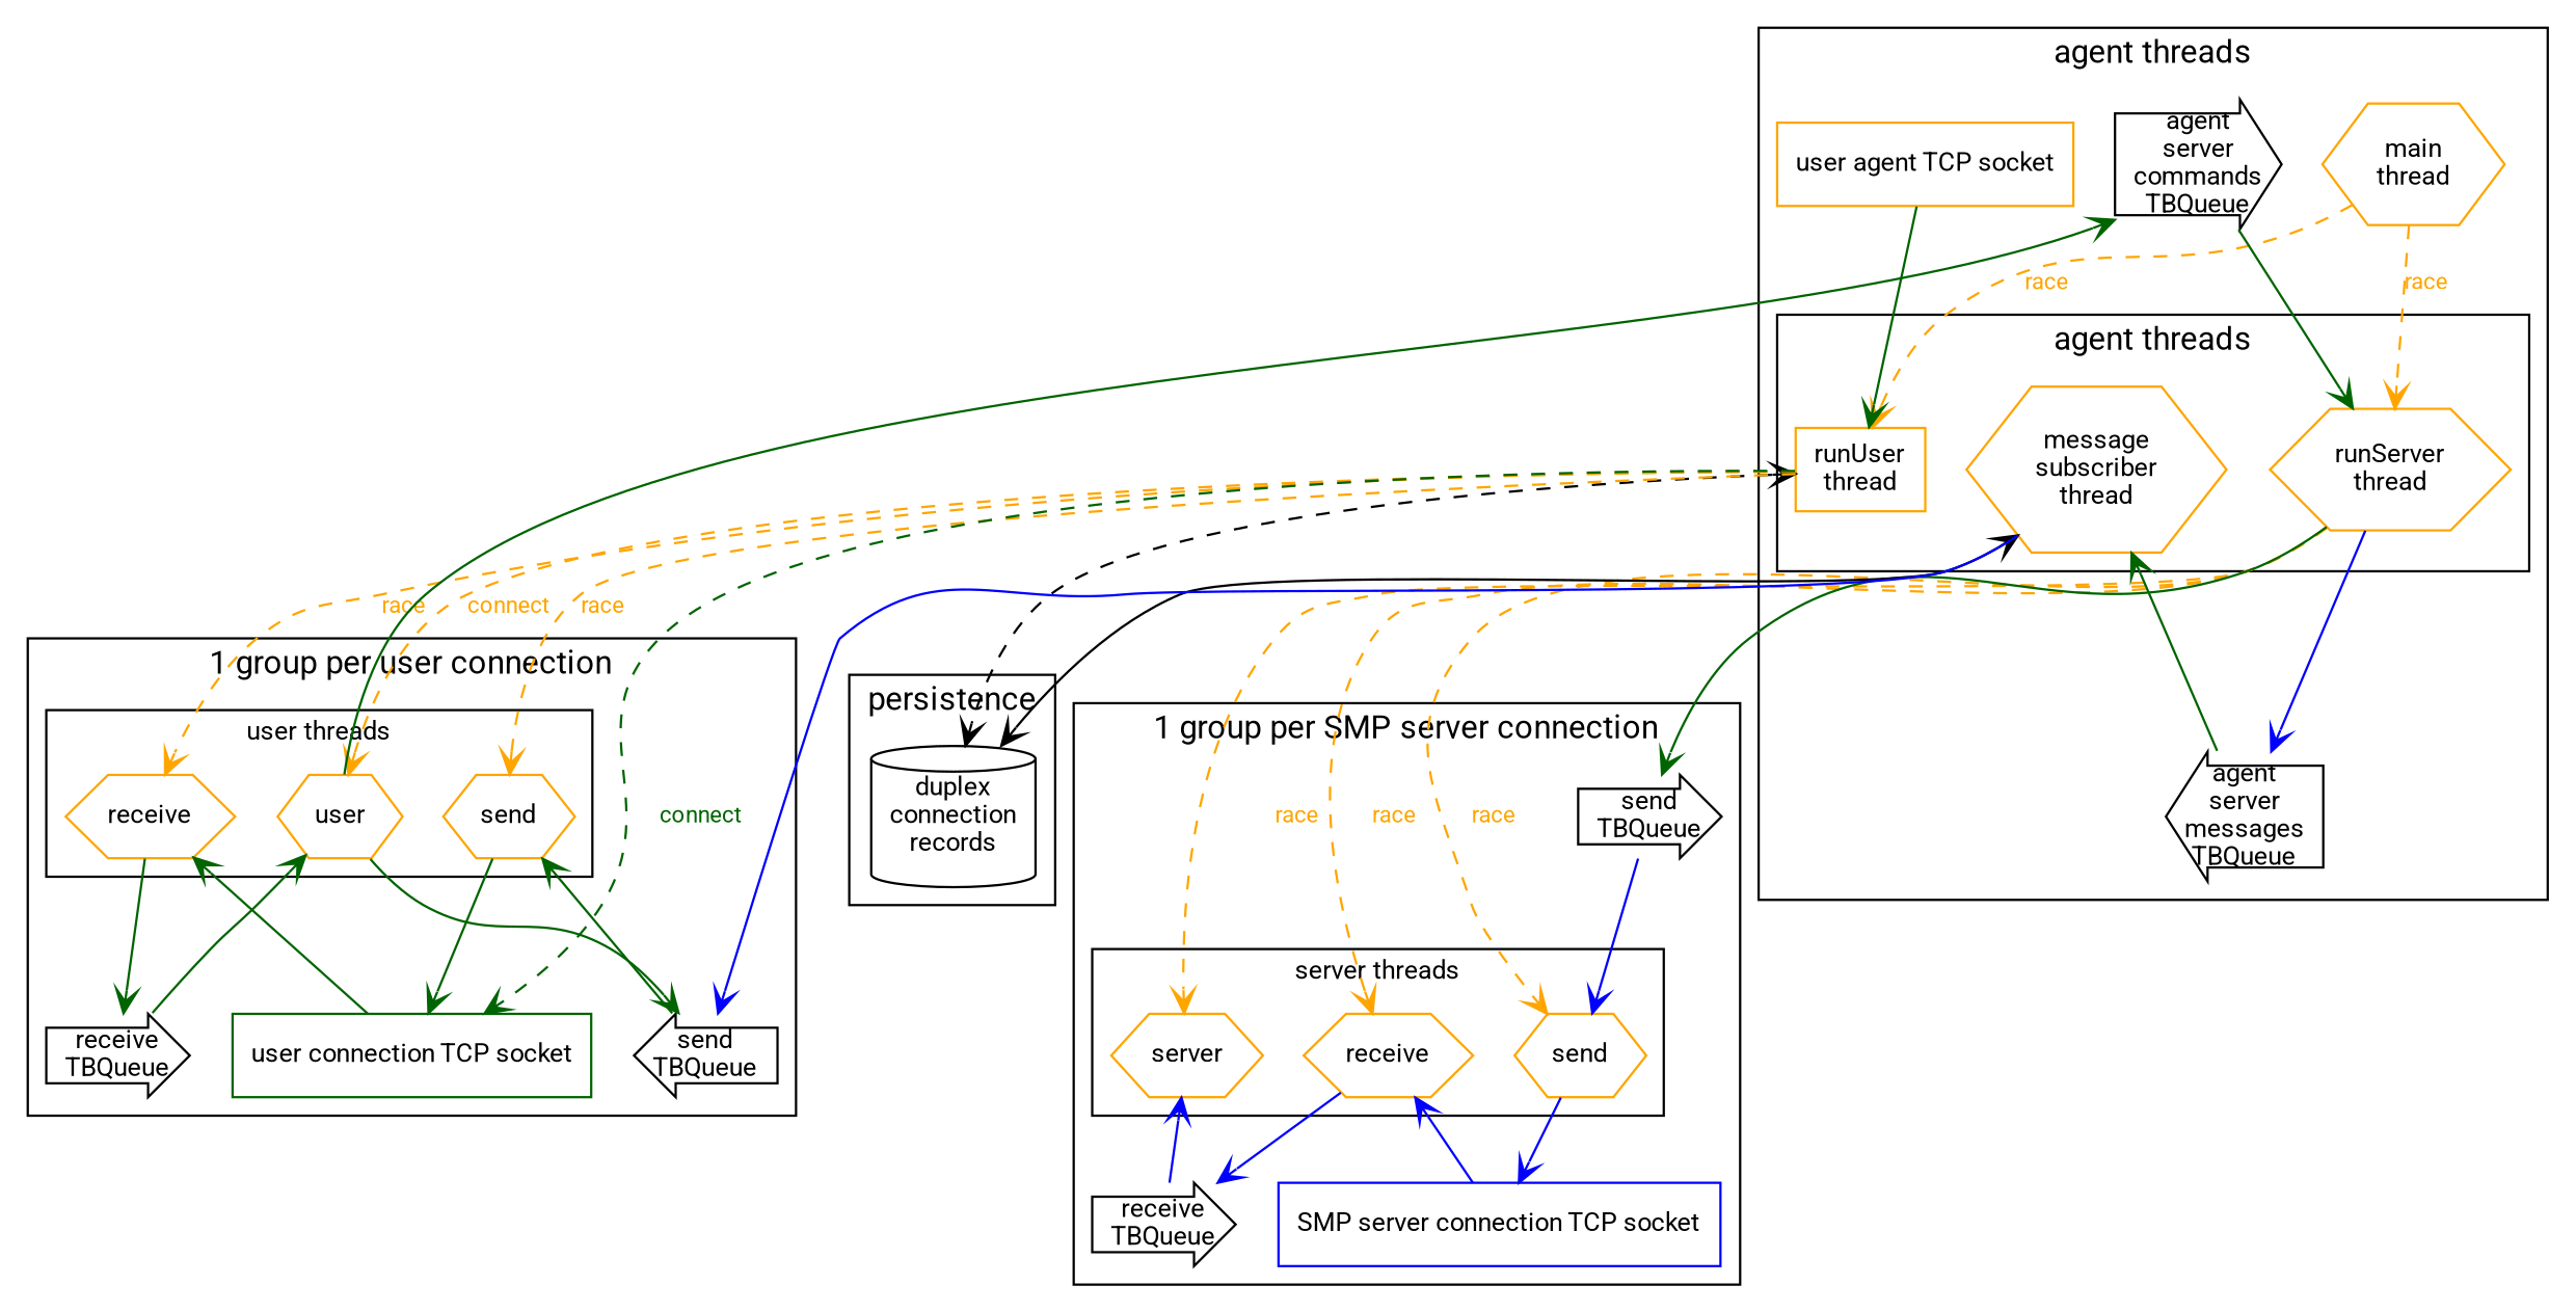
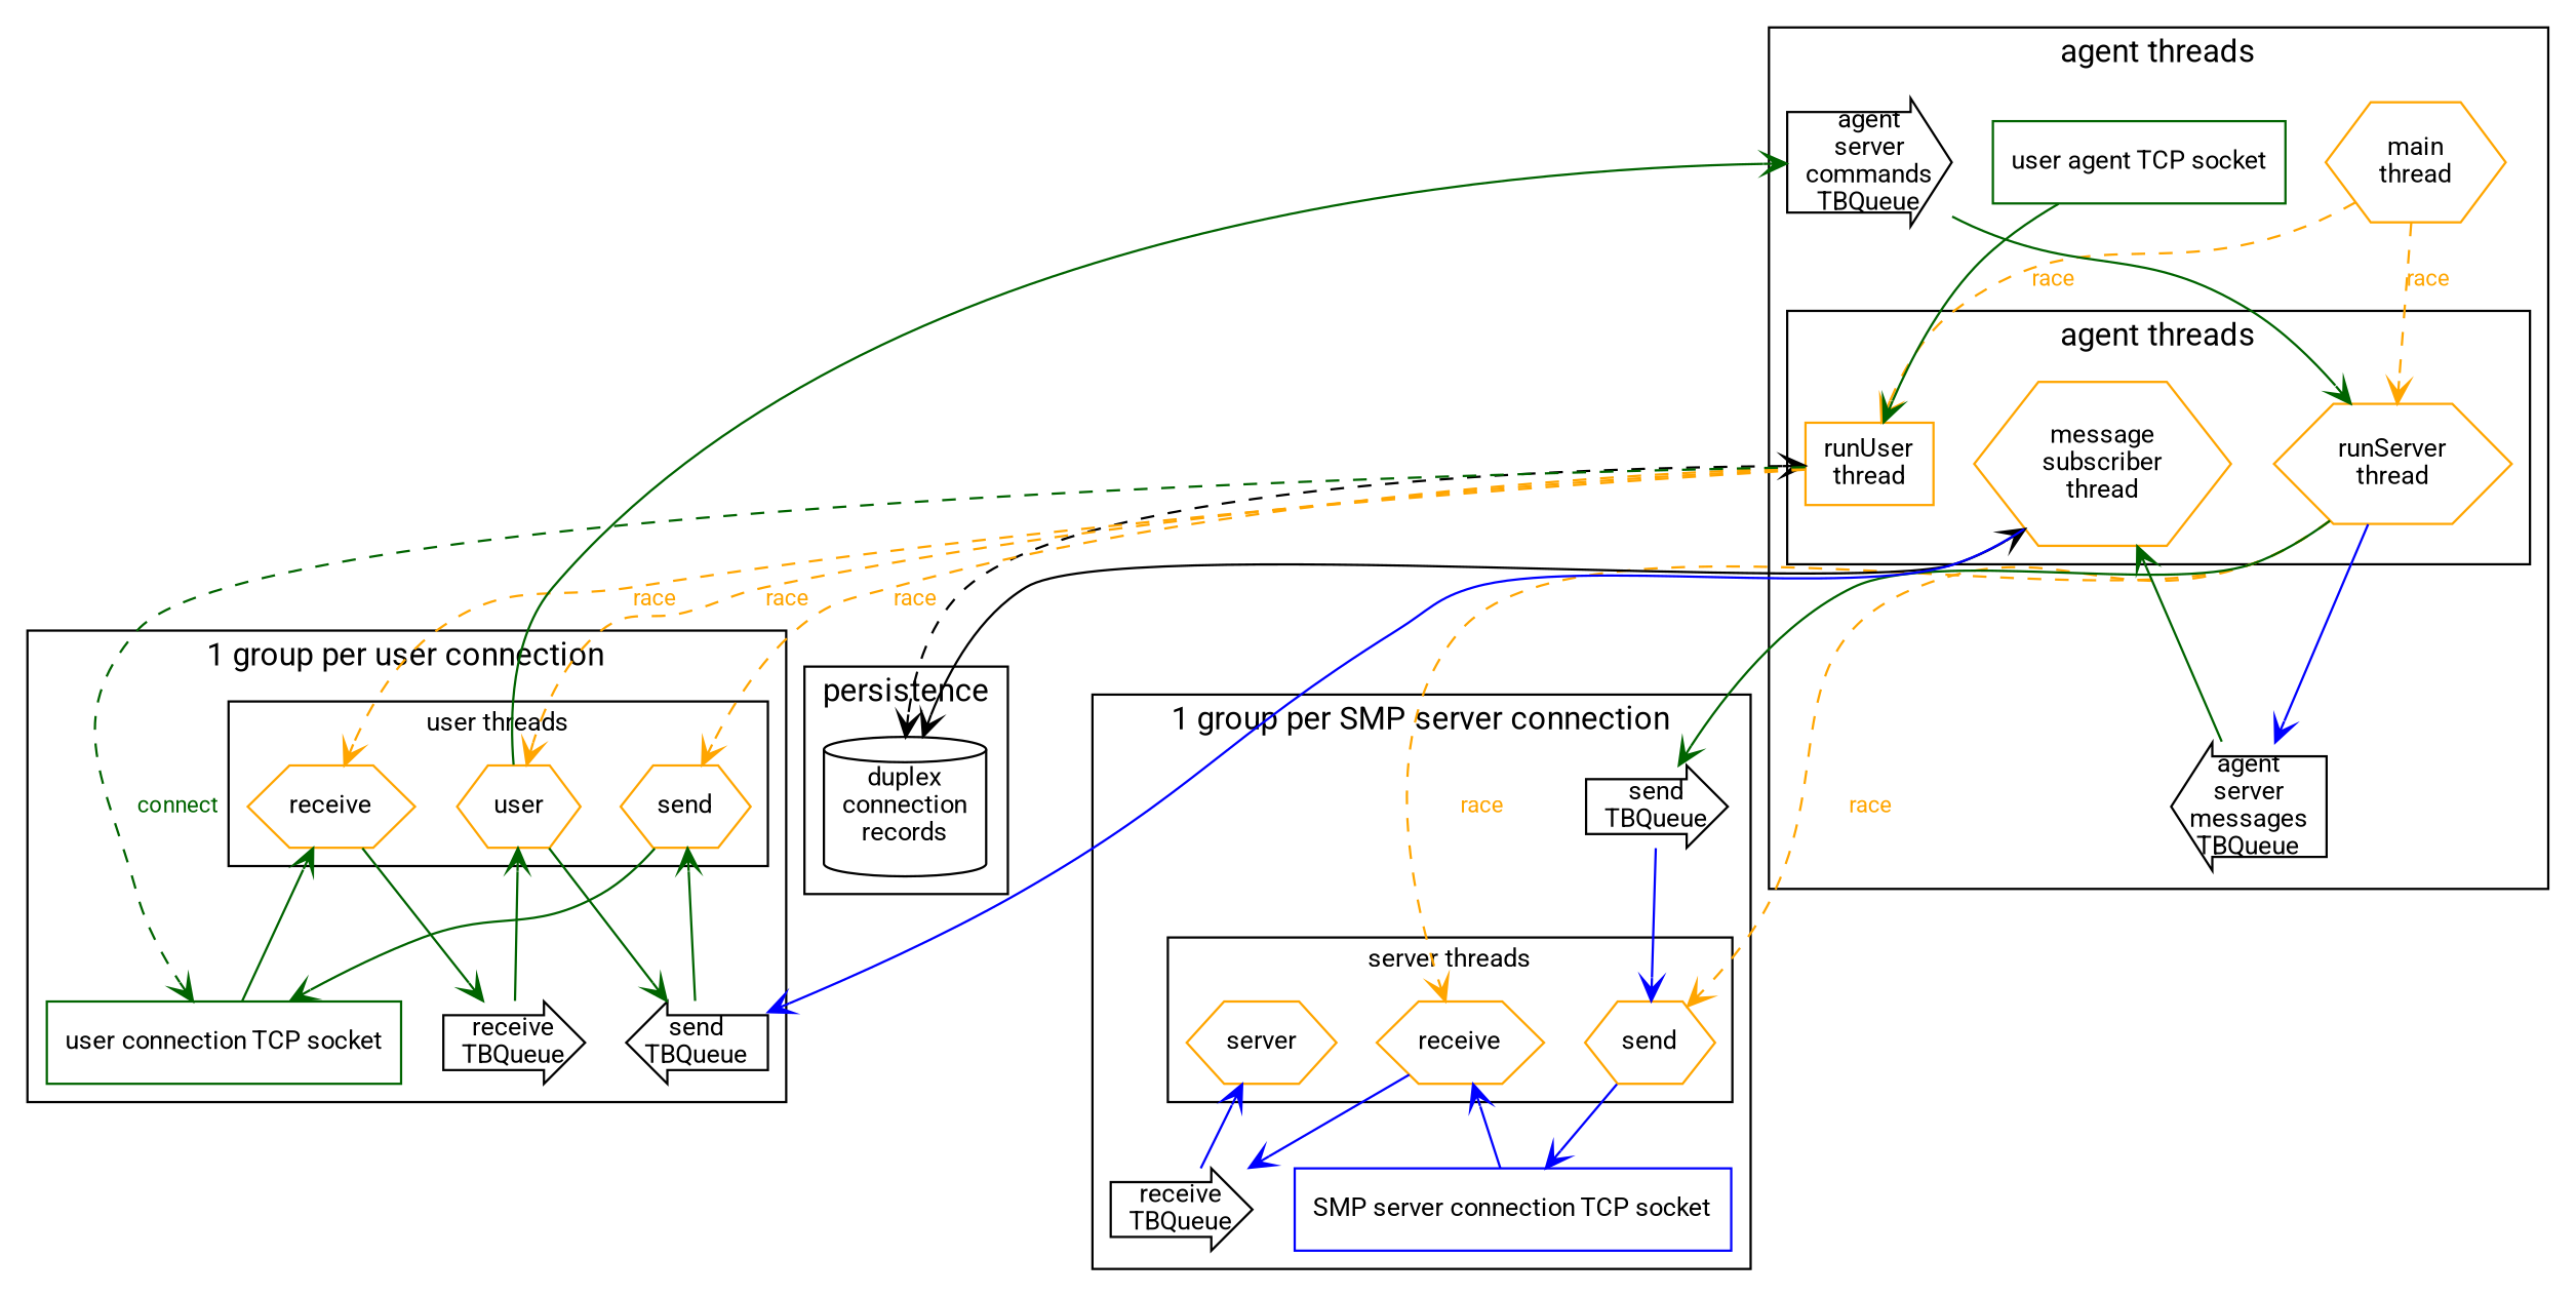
  digraph {
    fontname=Roboto
    node [fontname=Roboto fontsize=11 shape=hexagon color=orange]
    edge [arrowhead=open arrowtail=open fontname=Roboto fontsize=10 color=darkgreen]
    n1 [label="duplex\nconnection\nrecords" shape=cylinder color=""]
    n2 [label="runUser\nthread" shape=box]
    n3 [label="runServer\nthread"]
    n4 [label="message\nsubscriber\nthread"]
    n5 [label="main\nthread"]
-   n6 [label="user agent TCP socket" shape=box]
+   n6 [color=darkgreen label="user agent TCP socket" shape=box]
    n7 [label="agent\nserver\ncommands\nTBQueue" shape=rarrow color=""]
    n8 [label="agent\nserver\nmessages\nTBQueue" shape=larrow color=""]
    n9 [label=receive]
    n10 [label=user]
    n11 [label=send]
    n12 [color=darkgreen label="user connection TCP socket" shape=box]
    n13 [label="send\nTBQueue" shape=larrow color=""]
    n14 [label="receive\nTBQueue" shape=rarrow color=""]
    n15 [label=receive]
    n16 [label=server]
    n17 [label=send]
    n18 [label="send\nTBQueue" shape=rarrow color=""]
    n19 [color=blue label="SMP server connection TCP socket" shape=box]
    n20 [label="receive\nTBQueue" shape=rarrow color=""]
    subgraph cluster_1 {
      label=persistence
      n1
    }
    subgraph cluster_2 {
      label="agent threads"
      n5
      n6
      n7
      n8
      subgraph cluster_3 {
        label="agent threads"
        n2
        n3
        n4
      }
    }
    subgraph cluster_4 {
      label="1 group per user connection"
      n12
      n13
      n14
      subgraph cluster_5 {
        fontsize=11
        label="user threads"
        n9
        n10
        n11
      }
    }
    subgraph cluster_6 {
      label="1 group per SMP server connection"
      n18
      n19
      n20
      subgraph cluster_7 {
        fontsize=11
        label="server threads"
        n15
        n16
        n17
      }
    }
    n2 -> n1 [dir=both style=dashed color=""]
    n2 -> n9 [color=orange fontcolor=orange label=race style=dashed]
-   n2 -> n10 [color=orange fontcolor=orange label=connect style=dashed]
+   n2 -> n10 [color=orange fontcolor=orange label=race style=dashed]
    n2 -> n11 [color=orange fontcolor=orange label=race style=dashed]
    n2 -> n12 [fontcolor=darkgreen label=connect style=dashed]
    n3 -> n8 [color=blue]
    n3 -> n15 [color=orange fontcolor=orange label=race style=dashed]
-   n3 -> n16 [color=orange fontcolor=orange label=race style=dashed]
    n3 -> n17 [color=orange fontcolor=orange label=race style=dashed]
    n3 -> n18
    n4 -> n1 [dir=both color=""]
    n4 -> n13 [color=blue]
    n5 -> n2 [color=orange fontcolor=orange label=race style=dashed]
    n5 -> n3 [color=orange fontcolor=orange label=race style=dashed]
    n6 -> n2
    n7 -> n3
    n8 -> n4
    n9 -> n14
    n10 -> n7
    n10 -> n13
    n11 -> n12
    n12 -> n9
    n13 -> n11
    n14 -> n10
    n15 -> n20 [color=blue]
    n17 -> n19 [color=blue]
    n18 -> n17 [color=blue]
    n19 -> n15 [color=blue]
    n20 -> n16 [color=blue]
  }
